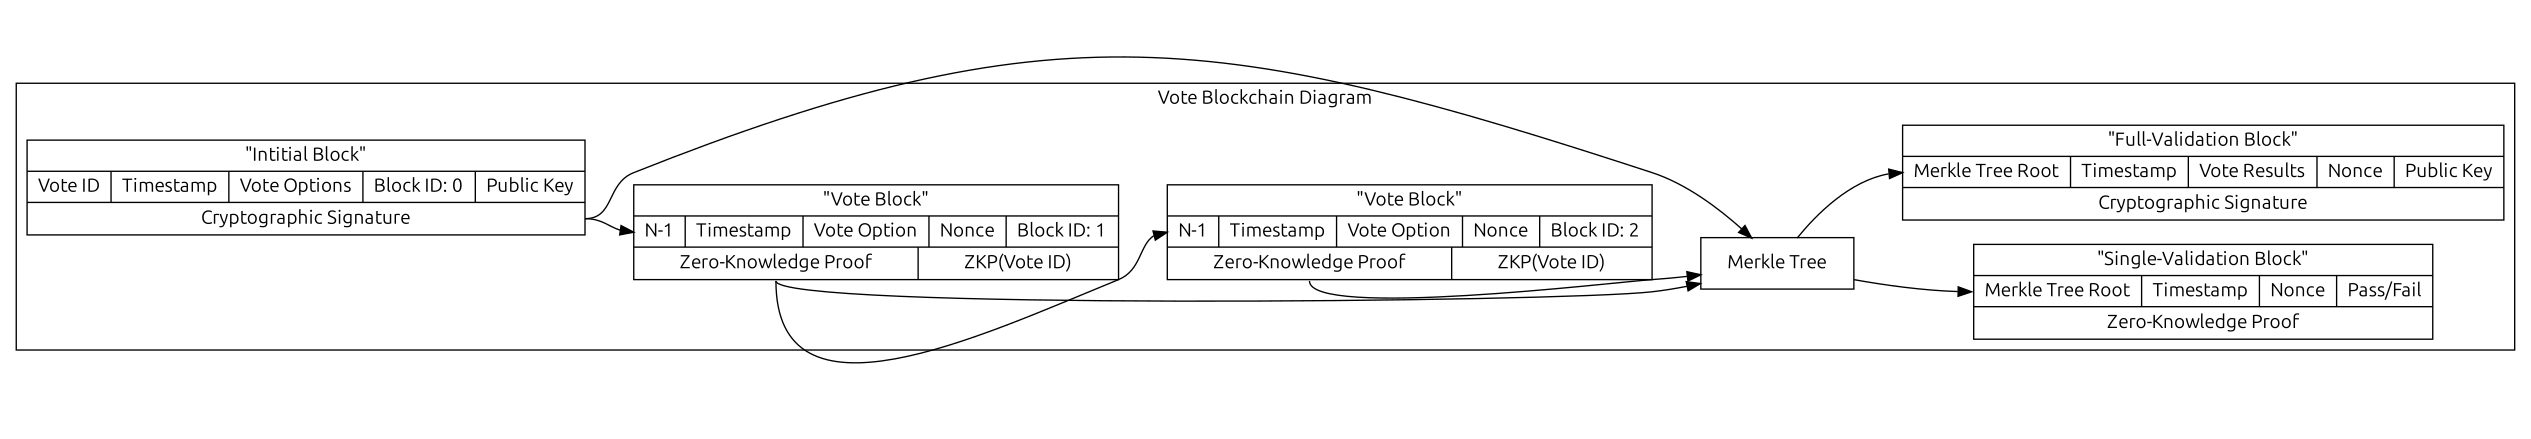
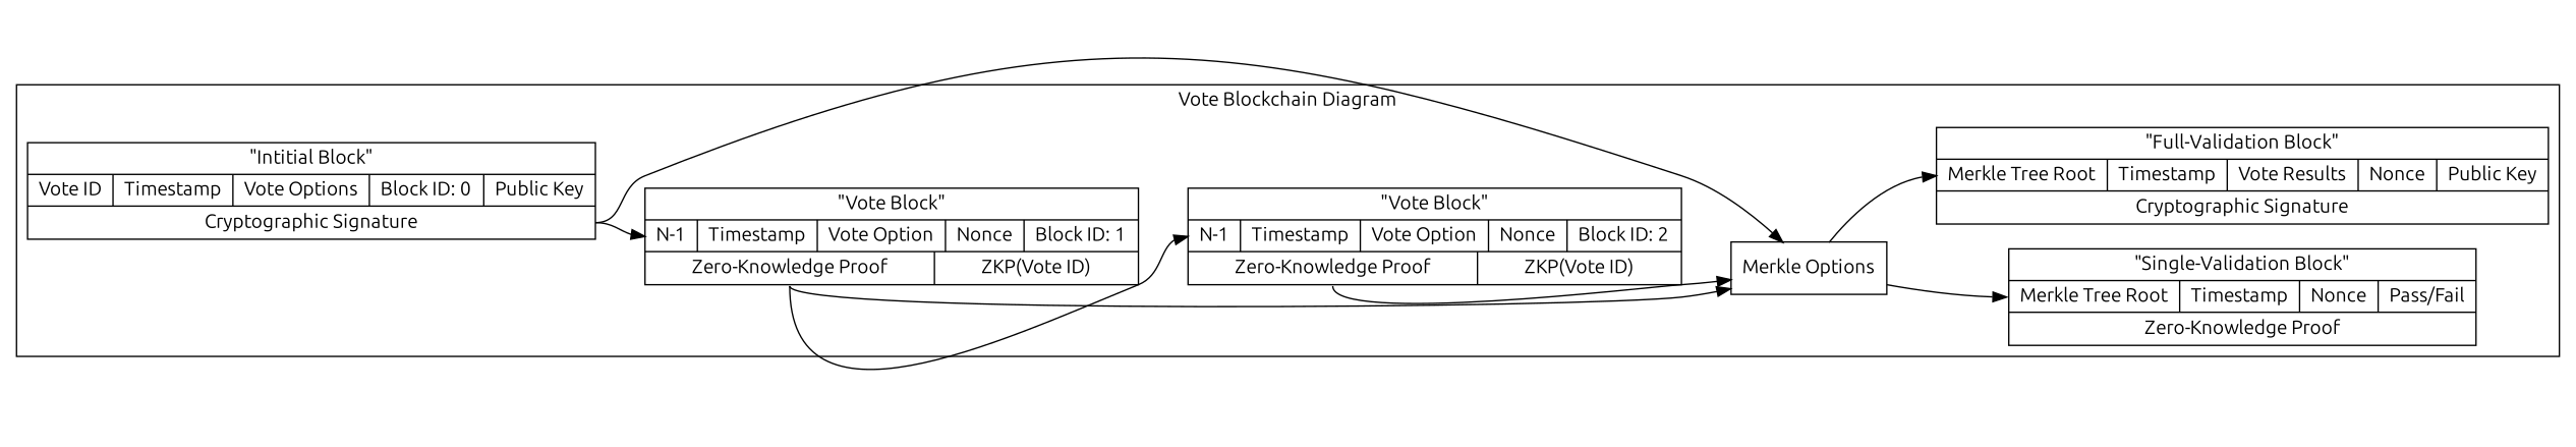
  digraph {
    rankdir=LR
    fontname=Ubuntu
    node [shape=record fontname=Ubuntu]
    edge [tailport=zkp fontname=Ubuntu]
    n1 [label="\"Intitial Block\"|{Vote ID|Timestamp|Vote Options|Block ID: 0|Public Key}|<sig> Cryptographic Signature"]
    n2 [label="\"Vote Block\"|{<zkpp> N-1|Timestamp|Vote Option|Nonce|Block ID: 1}|{<zkp> Zero-Knowledge Proof|ZKP(Vote ID)}"]
-   n3 [label="Merkle Tree"]
+   n3 [label="Merkle Options"]
    n4 [label="\"Vote Block\"|{<zkpp> N-1|Timestamp|Vote Option|Nonce|Block ID: 2}|{<zkp> Zero-Knowledge Proof|ZKP(Vote ID)}"]
    n5 [label="\"Single-Validation Block\"|{<mt> Merkle Tree Root|Timestamp|Nonce|Pass/Fail}|<zkp> Zero-Knowledge Proof"]
    n6 [label="\"Full-Validation Block\"|{<mt> Merkle Tree Root|Timestamp|Vote Results|Nonce|Public Key}|<sig> Cryptographic Signature"]
    subgraph cluster_1 {
      label="Vote Blockchain Diagram"
      n1
      n2
      n3
      n4
      n5
      n6
    }
    n1 -> n2 [headport=zkpp tailport=sig]
    n1 -> n3 [tailport=sig]
    n2 -> n3
    n2 -> n4 [headport=zkpp]
    n3 -> n5 [headport=mt tailport=""]
    n3 -> n6 [headport=mt tailport=""]
    n4 -> n3
  }
